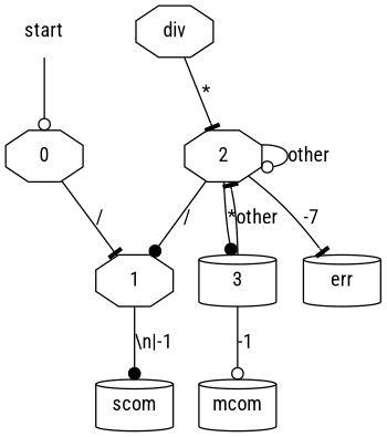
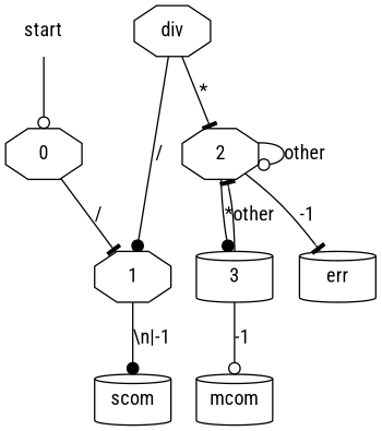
  digraph {
    fontname="Roboto Condensed"
    node [fontname="Roboto Condensed" shape=octagon]
    edge [arrowhead=tee fontname="Roboto Condensed"]
    start [shape=plaintext]
    0
    1
    div
    2
    scom [shape=cylinder]
    3 [shape=cylinder]
    err [shape=cylinder]
    mcom [shape=cylinder]
    start -> 0 [arrowhead=odot]
    0 -> 1 [label="/"]
    1 -> scom [arrowhead=dot label="\\n|-1"]
-   2 -> 1 [arrowhead=dot label="/"]
+   div -> 1 [arrowhead=dot label="/"]
    div -> 2 [label="*"]
    2 -> 2 [arrowhead=odot label=other]
    2 -> 3 [arrowhead=dot label="*"]
-   2 -> err [label=-7]
+   2 -> err [label=-1]
    3 -> 2 [label=other]
    3 -> mcom [arrowhead=odot label=-1]
  }
